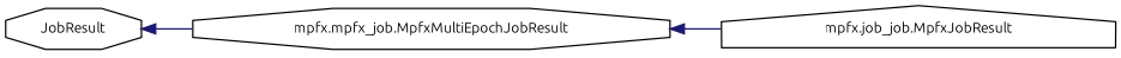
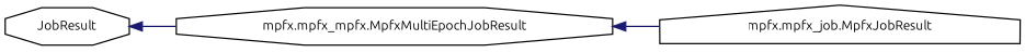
  digraph {
    fontname=Ubuntu
    rankdir=LR
    node [color=black fillcolor=white fontname=Ubuntu fontsize=10 shape=octagon style=filled]
    edge [color=midnightblue dir=back fontname=Ubuntu fontsize=10 labelfontname=Helvetica labelfontsize=10 style=solid]
    n1 [height=0.2 label=JobResult width=0.4]
-   n2 [height=0.2 label="mpfx.mpfx_job.MpfxMultiEpochJobResult" width=0.4]
-   n3 [height=0.2 label="mpfx.job_job.MpfxJobResult" shape=house width=0.4]
+   n2 [height=0.2 label="mpfx.mpfx_mpfx.MpfxMultiEpochJobResult" width=0.4]
+   n3 [height=0.2 label="mpfx.mpfx_job.MpfxJobResult" shape=house width=0.4]
    n1 -> n2
    n2 -> n3
  }
